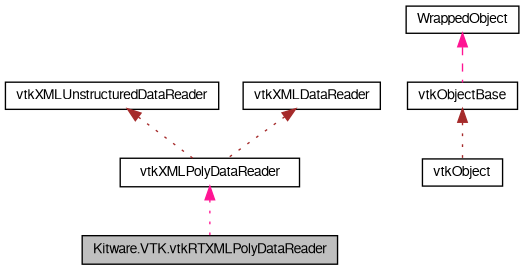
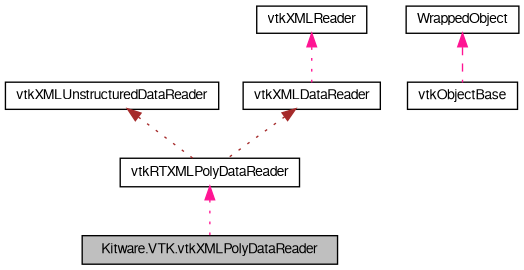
  digraph {
    node [color=black fontname=FreeSans fontsize=10 shape=record]
    edge [color=deeppink dir=back fontname=FreeSans fontsize=10 labelfontname=FreeSans labelfontsize=10 style=dotted]
-   n1 [fillcolor=grey75 fontcolor=black height=0.2 label="Kitware.VTK.vtkRTXMLPolyDataReader" style=filled width=0.4]
-   n2 [height=0.2 label=vtkXMLPolyDataReader width=0.4]
+   n1 [fillcolor=grey75 fontcolor=black height=0.2 label="Kitware.VTK.vtkXMLPolyDataReader" style=filled width=0.4]
+   n2 [height=0.2 label=vtkRTXMLPolyDataReader width=0.4]
    n3 [height=0.2 label=vtkXMLUnstructuredDataReader width=0.4]
    n4 [height=0.2 label=vtkXMLDataReader width=0.4]
-   n6 [height=0.2 label=vtkObject width=0.4]
+   n5 [height=0.2 label=vtkXMLReader width=0.4]
    n7 [height=0.2 label=vtkObjectBase width=0.4]
    n8 [height=0.2 label=WrappedObject width=0.4]
    n2 -> n1
    n3 -> n2 [color=brown]
    n4 -> n2 [color=brown]
-   n7 -> n6 [color=brown]
+   n5 -> n4
    n8 -> n7 [style=dashed]
  }
